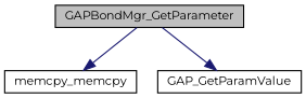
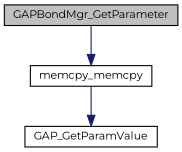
  digraph {
    fontname=Montserrat
    rankdir=TB
    node [color=black fillcolor=white fontname=Montserrat fontsize=10 shape=record style=filled]
    edge [color=midnightblue fontname=Montserrat fontsize=10 labelfontname=Helvetica labelfontsize=10 style=solid]
    n1 [fillcolor=grey75 fontcolor=black height=0.2 label=GAPBondMgr_GetParameter width=0.4]
    n2 [height=0.2 label=memcpy_memcpy width=0.4]
    n3 [height=0.2 label=GAP_GetParamValue width=0.4]
    n1 -> n2
-   n1 -> n3
+   n2 -> n3
  }
